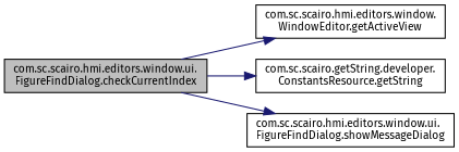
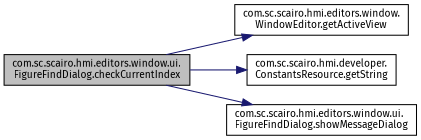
  digraph {
    rankdir=LR
    fontname="Fira Sans"
    node [color=black fillcolor=white fontname="Fira Sans" fontsize=10 shape=record style=filled]
    edge [color=midnightblue fontname="Fira Sans" fontsize=10 labelfontname=Helvetica labelfontsize=10 style=solid]
    n1 [fillcolor=grey75 fontcolor=black height=0.2 label="com.sc.scairo.hmi.editors.window.ui.\lFigureFindDialog.checkCurrentIndex" width=0.4]
    n2 [height=0.2 label="com.sc.scairo.hmi.editors.window.\lWindowEditor.getActiveView" width=0.4]
-   n3 [height=0.2 label="com.sc.scairo.getString.developer.\lConstantsResource.getString" width=0.4]
+   n3 [height=0.2 label="com.sc.scairo.hmi.developer.\lConstantsResource.getString" width=0.4]
    n4 [height=0.2 label="com.sc.scairo.hmi.editors.window.ui.\lFigureFindDialog.showMessageDialog" width=0.4]
    n1 -> n2
    n1 -> n3
    n1 -> n4
  }
